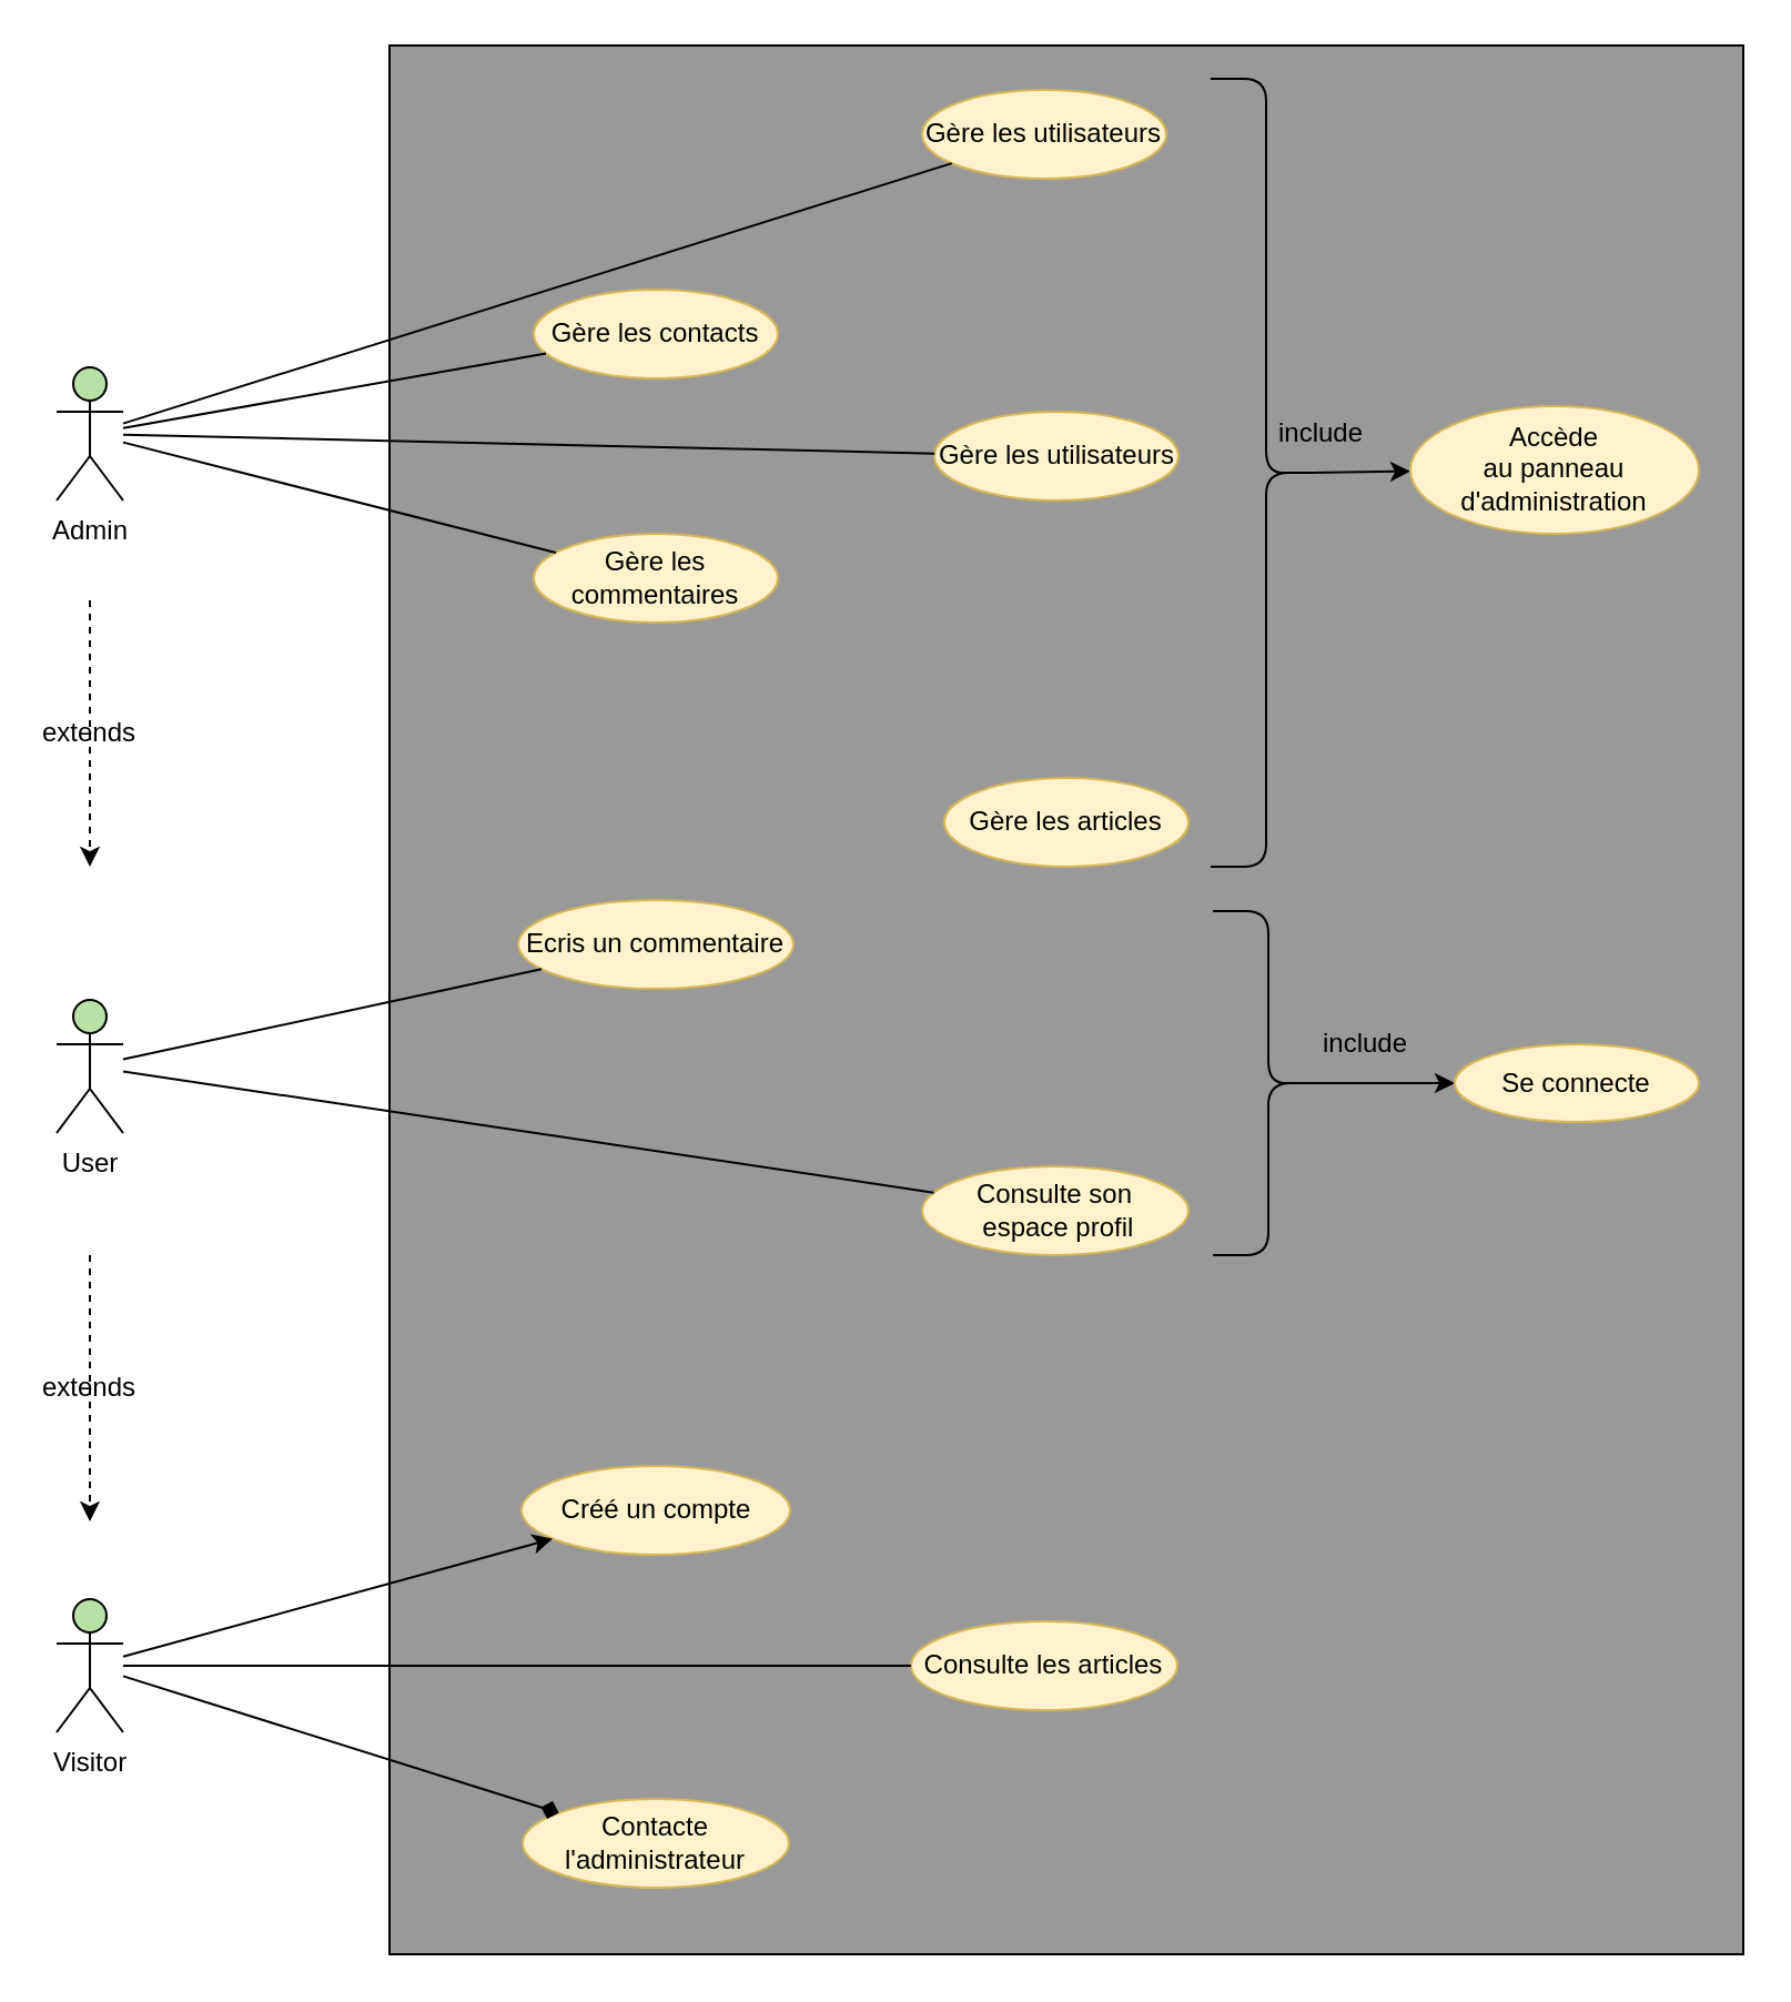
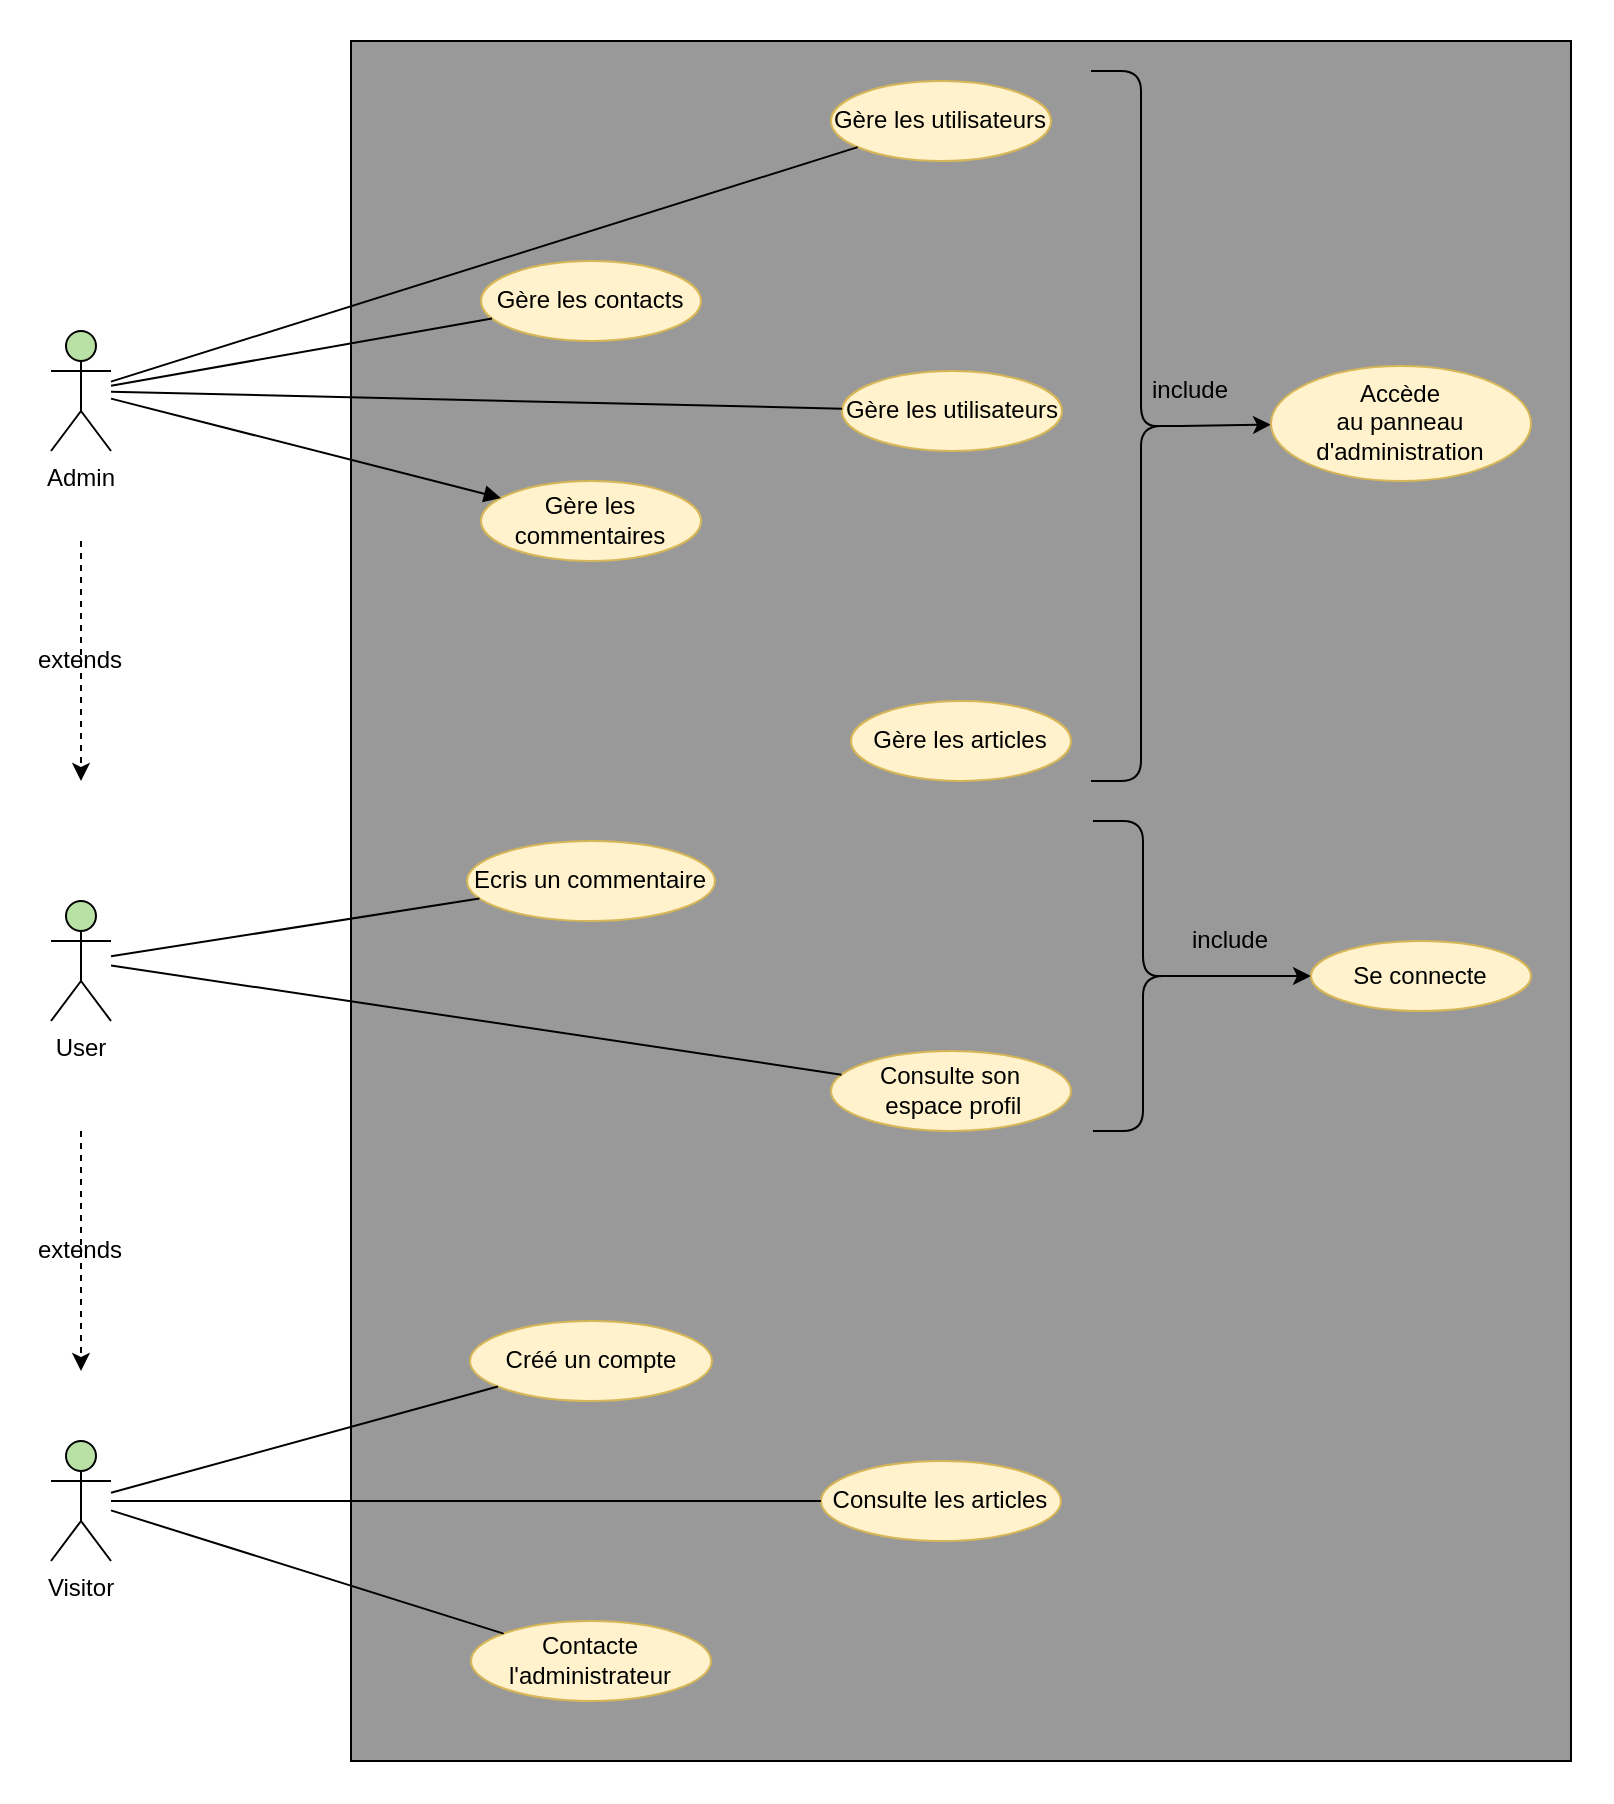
  <mxCell id="0" />
  <mxCell id="1" parent="0" />
  <mxCell id="2" value="" style="rounded=0;whiteSpace=wrap;html=1;fillColor=#999999;" parent="1" vertex="1"><mxGeometry x="175" y="20" width="610" height="860" as="geometry" /></mxCell>
  <mxCell id="3" value="Gère les articles" style="ellipse;whiteSpace=wrap;html=1;fillColor=#fff2cc;strokeColor=#d6b656;" parent="1" vertex="1"><mxGeometry x="425" y="350" width="110" height="40" as="geometry" /></mxCell>
  <mxCell id="4" value="Admin" style="shape=umlActor;verticalLabelPosition=bottom;labelBackgroundColor=#ffffff;verticalAlign=top;html=1;outlineConnect=0;fillColor=#B9E0A5;" parent="1" vertex="1"><mxGeometry x="25" y="165" width="30" height="60" as="geometry" /></mxCell>
  <mxCell id="5" value="User" style="shape=umlActor;verticalLabelPosition=bottom;labelBackgroundColor=#ffffff;verticalAlign=top;html=1;outlineConnect=0;fillColor=#B9E0A5;" vertex="1" parent="1"><mxGeometry x="25" y="450" width="30" height="60" as="geometry" /></mxCell>
  <mxCell id="6" value="Visitor" style="shape=umlActor;verticalLabelPosition=bottom;labelBackgroundColor=#ffffff;verticalAlign=top;html=1;outlineConnect=0;fillColor=#B9E0A5;" vertex="1" parent="1"><mxGeometry x="25" y="720" width="30" height="60" as="geometry" /></mxCell>
  <mxCell id="7" value="Consulte les articles" style="ellipse;whiteSpace=wrap;html=1;fillColor=#fff2cc;strokeColor=#d6b656;" vertex="1" parent="1"><mxGeometry x="410" y="730" width="120" height="40" as="geometry" /></mxCell>
  <mxCell id="8" value="Contacte l'administrateur" style="ellipse;whiteSpace=wrap;html=1;fillColor=#fff2cc;strokeColor=#d6b656;" vertex="1" parent="1"><mxGeometry x="235" y="810" width="120" height="40" as="geometry" /></mxCell>
  <mxCell id="9" value="Créé un compte" style="ellipse;whiteSpace=wrap;html=1;fillColor=#fff2cc;strokeColor=#d6b656;" vertex="1" parent="1"><mxGeometry x="234.5" y="660" width="121" height="40" as="geometry" /></mxCell>
  <mxCell id="10" value="" style="endArrow=none;html=1;" edge="1" parent="1" source="6" target="7"><mxGeometry width="50" height="50" relative="1" as="geometry"><mxPoint x="115" y="980" as="sourcePoint" /><mxPoint x="165" y="930" as="targetPoint" /></mxGeometry></mxCell>
- <mxCell id="11" value="" style="endArrow=diamond;html=1;" edge="1" parent="1" source="6" target="8"><mxGeometry width="50" height="50" relative="1" as="geometry"><mxPoint x="75" y="1021.398" as="sourcePoint" /><mxPoint x="308.848" y="887.291" as="targetPoint" /></mxGeometry></mxCell>
- <mxCell id="12" value="" style="endArrow=classic;html=1;" edge="1" parent="1" source="6" target="9"><mxGeometry width="50" height="50" relative="1" as="geometry"><mxPoint x="85" y="1031.398" as="sourcePoint" /><mxPoint x="318.848" y="897.291" as="targetPoint" /></mxGeometry></mxCell>
- <mxCell id="13" value="Ecris un commentaire" style="ellipse;whiteSpace=wrap;html=1;fillColor=#fff2cc;strokeColor=#d6b656;" vertex="1" parent="1"><mxGeometry x="233" y="405" width="124" height="40" as="geometry" /></mxCell>
+ <mxCell id="11" value="" style="endArrow=none;html=1;" edge="1" parent="1" source="6" target="8"><mxGeometry width="50" height="50" relative="1" as="geometry"><mxPoint x="75" y="1021.398" as="sourcePoint" /><mxPoint x="308.848" y="887.291" as="targetPoint" /></mxGeometry></mxCell>
+ <mxCell id="12" value="" style="endArrow=none;html=1;" edge="1" parent="1" source="6" target="9"><mxGeometry width="50" height="50" relative="1" as="geometry"><mxPoint x="85" y="1031.398" as="sourcePoint" /><mxPoint x="318.848" y="897.291" as="targetPoint" /></mxGeometry></mxCell>
+ <mxCell id="13" value="Ecris un commentaire" style="ellipse;whiteSpace=wrap;html=1;fillColor=#fff2cc;strokeColor=#d6b656;" vertex="1" parent="1"><mxGeometry x="233" y="420" width="124" height="40" as="geometry" /></mxCell>
  <mxCell id="14" value="Consulte son&lt;br&gt;&amp;nbsp;espace profil" style="ellipse;whiteSpace=wrap;html=1;fillColor=#fff2cc;strokeColor=#d6b656;" vertex="1" parent="1"><mxGeometry x="415" y="525" width="120" height="40" as="geometry" /></mxCell>
  <mxCell id="15" value="" style="endArrow=none;html=1;" edge="1" parent="1" source="5" target="14"><mxGeometry width="50" height="50" relative="1" as="geometry"><mxPoint x="65" y="671.15" as="sourcePoint" /><mxPoint x="359.485" y="497.413" as="targetPoint" /></mxGeometry></mxCell>
  <mxCell id="16" value="" style="endArrow=none;html=1;" edge="1" parent="1" source="5" target="13"><mxGeometry width="50" height="50" relative="1" as="geometry"><mxPoint x="75" y="681.15" as="sourcePoint" /><mxPoint x="369.485" y="507.413" as="targetPoint" /></mxGeometry></mxCell>
  <mxCell id="17" value="Gère les commentaires" style="ellipse;whiteSpace=wrap;html=1;fillColor=#fff2cc;strokeColor=#d6b656;" vertex="1" parent="1"><mxGeometry x="240" y="240" width="110" height="40" as="geometry" /></mxCell>
  <mxCell id="18" value="Gère les utilisateurs" style="ellipse;whiteSpace=wrap;html=1;fillColor=#fff2cc;strokeColor=#d6b656;" vertex="1" parent="1"><mxGeometry x="415" y="40" width="110" height="40" as="geometry" /></mxCell>
  <mxCell id="19" value="" style="endArrow=none;html=1;" edge="1" parent="1" source="4" target="18"><mxGeometry width="50" height="50" relative="1" as="geometry"><mxPoint x="65" y="209.305" as="sourcePoint" /><mxPoint x="442.347" y="317.6" as="targetPoint" /></mxGeometry></mxCell>
- <mxCell id="20" value="" style="endArrow=none;html=1;" edge="1" parent="1" source="4" target="17"><mxGeometry width="50" height="50" relative="1" as="geometry"><mxPoint x="75" y="219.305" as="sourcePoint" /><mxPoint x="452.347" y="327.6" as="targetPoint" /></mxGeometry></mxCell>
+ <mxCell id="20" value="" style="endArrow=block;html=1;" edge="1" parent="1" source="4" target="17"><mxGeometry width="50" height="50" relative="1" as="geometry"><mxPoint x="75" y="219.305" as="sourcePoint" /><mxPoint x="452.347" y="327.6" as="targetPoint" /></mxGeometry></mxCell>
  <mxCell id="21" value="Gère les contacts" style="ellipse;whiteSpace=wrap;html=1;fillColor=#fff2cc;strokeColor=#d6b656;" vertex="1" parent="1"><mxGeometry x="240" y="130" width="110" height="40" as="geometry" /></mxCell>
  <mxCell id="22" value="" style="endArrow=none;html=1;" edge="1" parent="1" source="4" target="21"><mxGeometry width="50" height="50" relative="1" as="geometry"><mxPoint x="65" y="208.824" as="sourcePoint" /><mxPoint x="259.963" y="258.52" as="targetPoint" /></mxGeometry></mxCell>
  <mxCell id="23" value="Gère les utilisateurs" style="ellipse;whiteSpace=wrap;html=1;fillColor=#fff2cc;strokeColor=#d6b656;" vertex="1" parent="1"><mxGeometry x="420.5" y="185" width="110" height="40" as="geometry" /></mxCell>
  <mxCell id="24" value="" style="endArrow=classic;html=1;dashed=1;" edge="1" parent="1"><mxGeometry width="50" height="50" relative="1" as="geometry"><mxPoint x="40" y="565" as="sourcePoint" /><mxPoint x="40" y="685" as="targetPoint" /></mxGeometry></mxCell>
  <mxCell id="25" value="extends" style="text;html=1;strokeColor=none;fillColor=none;align=center;verticalAlign=middle;whiteSpace=wrap;rounded=0;" vertex="1" parent="1"><mxGeometry x="20" y="615" width="40" height="20" as="geometry" /></mxCell>
  <mxCell id="26" value="" style="endArrow=classic;html=1;dashed=1;" edge="1" parent="1"><mxGeometry width="50" height="50" relative="1" as="geometry"><mxPoint x="40" y="270" as="sourcePoint" /><mxPoint x="40" y="390" as="targetPoint" /></mxGeometry></mxCell>
  <mxCell id="27" value="extends" style="text;html=1;strokeColor=none;fillColor=none;align=center;verticalAlign=middle;whiteSpace=wrap;rounded=0;" vertex="1" parent="1"><mxGeometry x="20" y="320" width="40" height="20" as="geometry" /></mxCell>
  <mxCell id="28" value="" style="endArrow=none;html=1;" edge="1" parent="1" source="23" target="4"><mxGeometry width="50" height="50" relative="1" as="geometry"><mxPoint x="385" y="390" as="sourcePoint" /><mxPoint x="435" y="340" as="targetPoint" /></mxGeometry></mxCell>
  <mxCell id="29" value="" style="shape=curlyBracket;whiteSpace=wrap;html=1;rounded=1;rotation=-180;" vertex="1" parent="1"><mxGeometry x="545" y="35" width="50" height="355" as="geometry" /></mxCell>
  <mxCell id="30" value="" style="endArrow=classic;html=1;exitX=0.1;exitY=0.5;exitDx=0;exitDy=0;exitPerimeter=0;" edge="1" parent="1" source="29" target="35"><mxGeometry width="50" height="50" relative="1" as="geometry"><mxPoint x="585" y="240" as="sourcePoint" /><mxPoint x="615" y="213" as="targetPoint" /></mxGeometry></mxCell>
  <mxCell id="31" value="include" style="text;html=1;strokeColor=none;fillColor=none;align=center;verticalAlign=middle;whiteSpace=wrap;rounded=0;" vertex="1" parent="1"><mxGeometry x="575" y="185" width="40" height="20" as="geometry" /></mxCell>
  <mxCell id="32" value="" style="shape=curlyBracket;whiteSpace=wrap;html=1;rounded=1;rotation=-180;" vertex="1" parent="1"><mxGeometry x="546" y="410" width="50" height="155" as="geometry" /></mxCell>
  <mxCell id="33" value="" style="endArrow=classic;html=1;exitX=0.1;exitY=0.5;exitDx=0;exitDy=0;exitPerimeter=0;" edge="1" parent="1" source="32" target="36"><mxGeometry width="50" height="50" relative="1" as="geometry"><mxPoint x="655" y="480" as="sourcePoint" /><mxPoint x="685" y="453" as="targetPoint" /></mxGeometry></mxCell>
  <mxCell id="34" value="include" style="text;html=1;strokeColor=none;fillColor=none;align=center;verticalAlign=middle;whiteSpace=wrap;rounded=0;" vertex="1" parent="1"><mxGeometry x="595" y="460" width="40" height="20" as="geometry" /></mxCell>
  <mxCell id="35" value="Accède &lt;br&gt;au panneau d'administration" style="ellipse;whiteSpace=wrap;html=1;fillColor=#fff2cc;strokeColor=#d6b656;" vertex="1" parent="1"><mxGeometry x="635" y="182.5" width="130" height="57.5" as="geometry" /></mxCell>
  <mxCell id="36" value="Se connecte" style="ellipse;whiteSpace=wrap;html=1;fillColor=#fff2cc;strokeColor=#d6b656;" vertex="1" parent="1"><mxGeometry x="655" y="470" width="110" height="35" as="geometry" /></mxCell>
